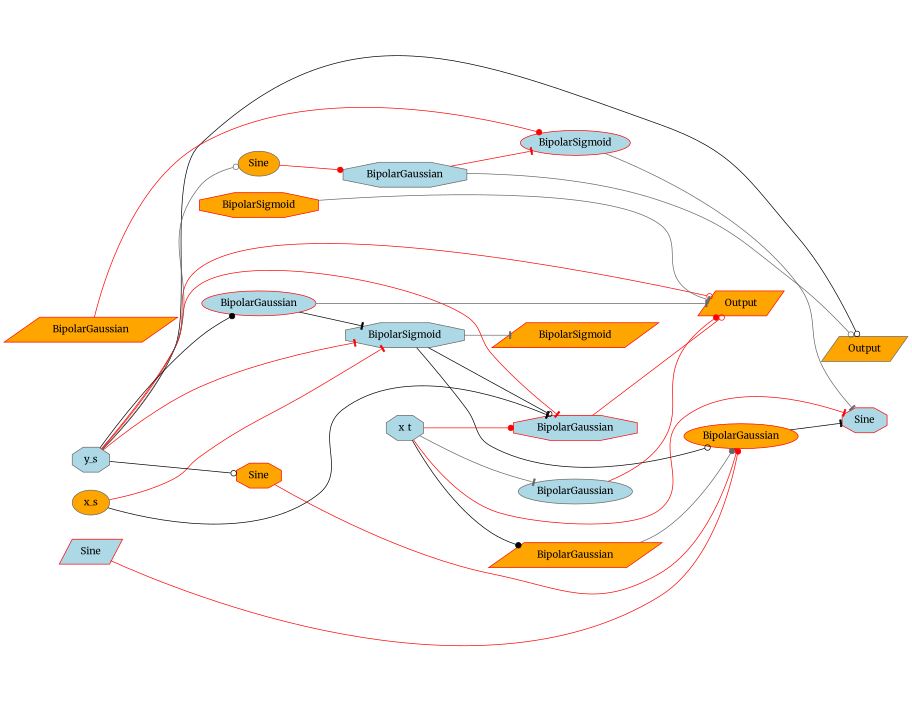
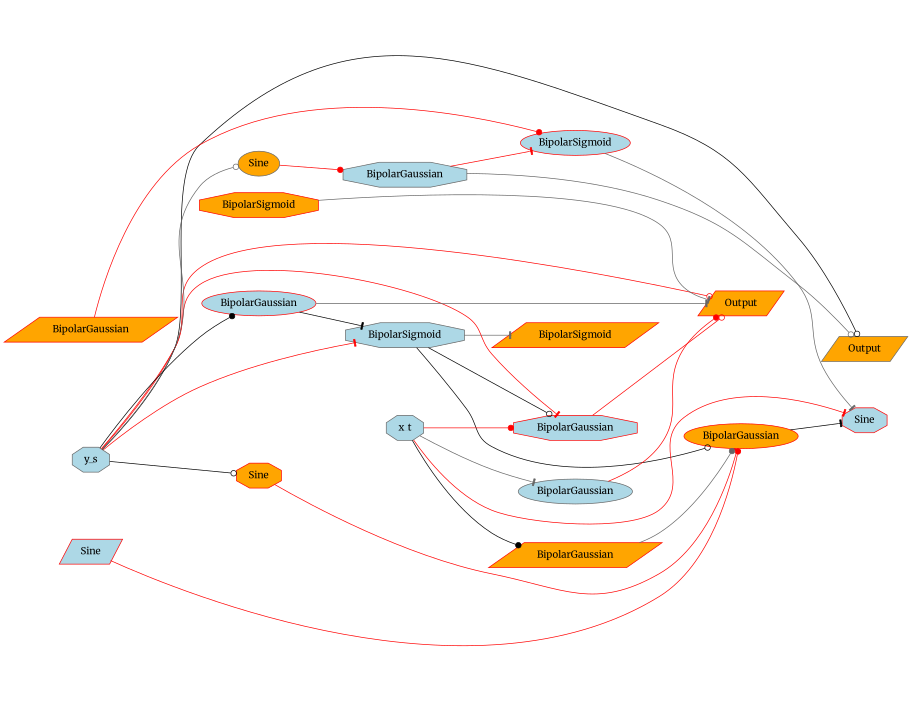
  digraph {
    fontname=Merriweather
    rankdir=LR
    node [color=red fillcolor=orange fontname=Merriweather shape=octagon style=filled weight=0.0]
    edge [arrowhead=tee color=red fontname=Merriweather weight=-2.10]
-   n1 [color=gray40 label=x_s shape=ellipse]
    n2 [fillcolor=lightblue label=BipolarGaussian]
    n3 [color=gray40 fillcolor=lightblue label=BipolarSigmoid]
    n4 [label=Output shape=parallelogram]
    n5 [label=BipolarSigmoid shape=parallelogram]
    n6 [label=BipolarGaussian shape=ellipse]
    n7 [color=gray40 fillcolor=lightblue label=y_s]
    n8 [color=gray40 label=Output shape=parallelogram]
    n9 [color=gray40 label=Sine shape=ellipse]
    n10 [fillcolor=lightblue label=BipolarGaussian shape=ellipse]
    n11 [label=Sine]
    n12 [color=gray40 fillcolor=lightblue label=BipolarGaussian]
    n13 [color=gray40 fillcolor=lightblue label=x_t]
    n14 [fillcolor=lightblue label=Sine]
    n15 [color=gray40 fillcolor=lightblue label=BipolarGaussian shape=ellipse]
    n16 [label=BipolarGaussian shape=parallelogram]
    n17 [fillcolor=lightblue label=BipolarSigmoid shape=ellipse]
    n18 [label=BipolarSigmoid]
    n19 [label=BipolarGaussian shape=parallelogram]
    n20 [fillcolor=lightblue label=Sine shape=parallelogram]
-   n1 -> n2 [color=black weight=0.14]
-   n1 -> n3
    n2 -> n4 [arrowhead=odot weight=-1.75]
    n3 -> n2 [arrowhead=odot color=black weight=0.01]
    n3 -> n5 [color=gray40 weight=2.09]
    n3 -> n6 [arrowhead=odot color=black weight=0.75]
    n6 -> n14 [color=black weight=0.00]
    n7 -> n2 [weight=-0.73]
    n7 -> n3 [weight=-0.50]
    n7 -> n4 [arrowhead=odot weight=-0.31]
    n7 -> n8 [arrowhead=odot color=black weight=-2.92]
    n7 -> n9 [arrowhead=odot color=gray40]
    n7 -> n10 [arrowhead=dot color=black weight=-0.40]
    n7 -> n11 [arrowhead=odot color=black weight=-0.01]
    n9 -> n12 [arrowhead=dot weight=-2.24]
    n10 -> n3 [color=black weight=0.09]
    n10 -> n4 [color=gray40 weight=1.73]
    n11 -> n6 [weight=-2.95]
    n12 -> n8 [arrowhead=odot color=gray40 weight=0.02]
    n12 -> n17 [weight=0.10]
    n13 -> n2 [arrowhead=dot weight=2.24]
    n13 -> n14 [weight=-1.46]
    n13 -> n15 [color=gray40 weight=-0.32]
    n13 -> n16 [arrowhead=dot color=black weight=-1.77]
    n15 -> n4 [arrowhead=dot weight=0.06]
    n16 -> n6 [arrowhead=dot color=gray40 weight=0.15]
    n17 -> n14 [color=gray40 weight=-1.84]
    n18 -> n4 [color=gray40 weight=-2.06]
    n19 -> n17 [arrowhead=dot weight=-2.94]
    n20 -> n6 [arrowhead=dot weight=0.10]
  }
